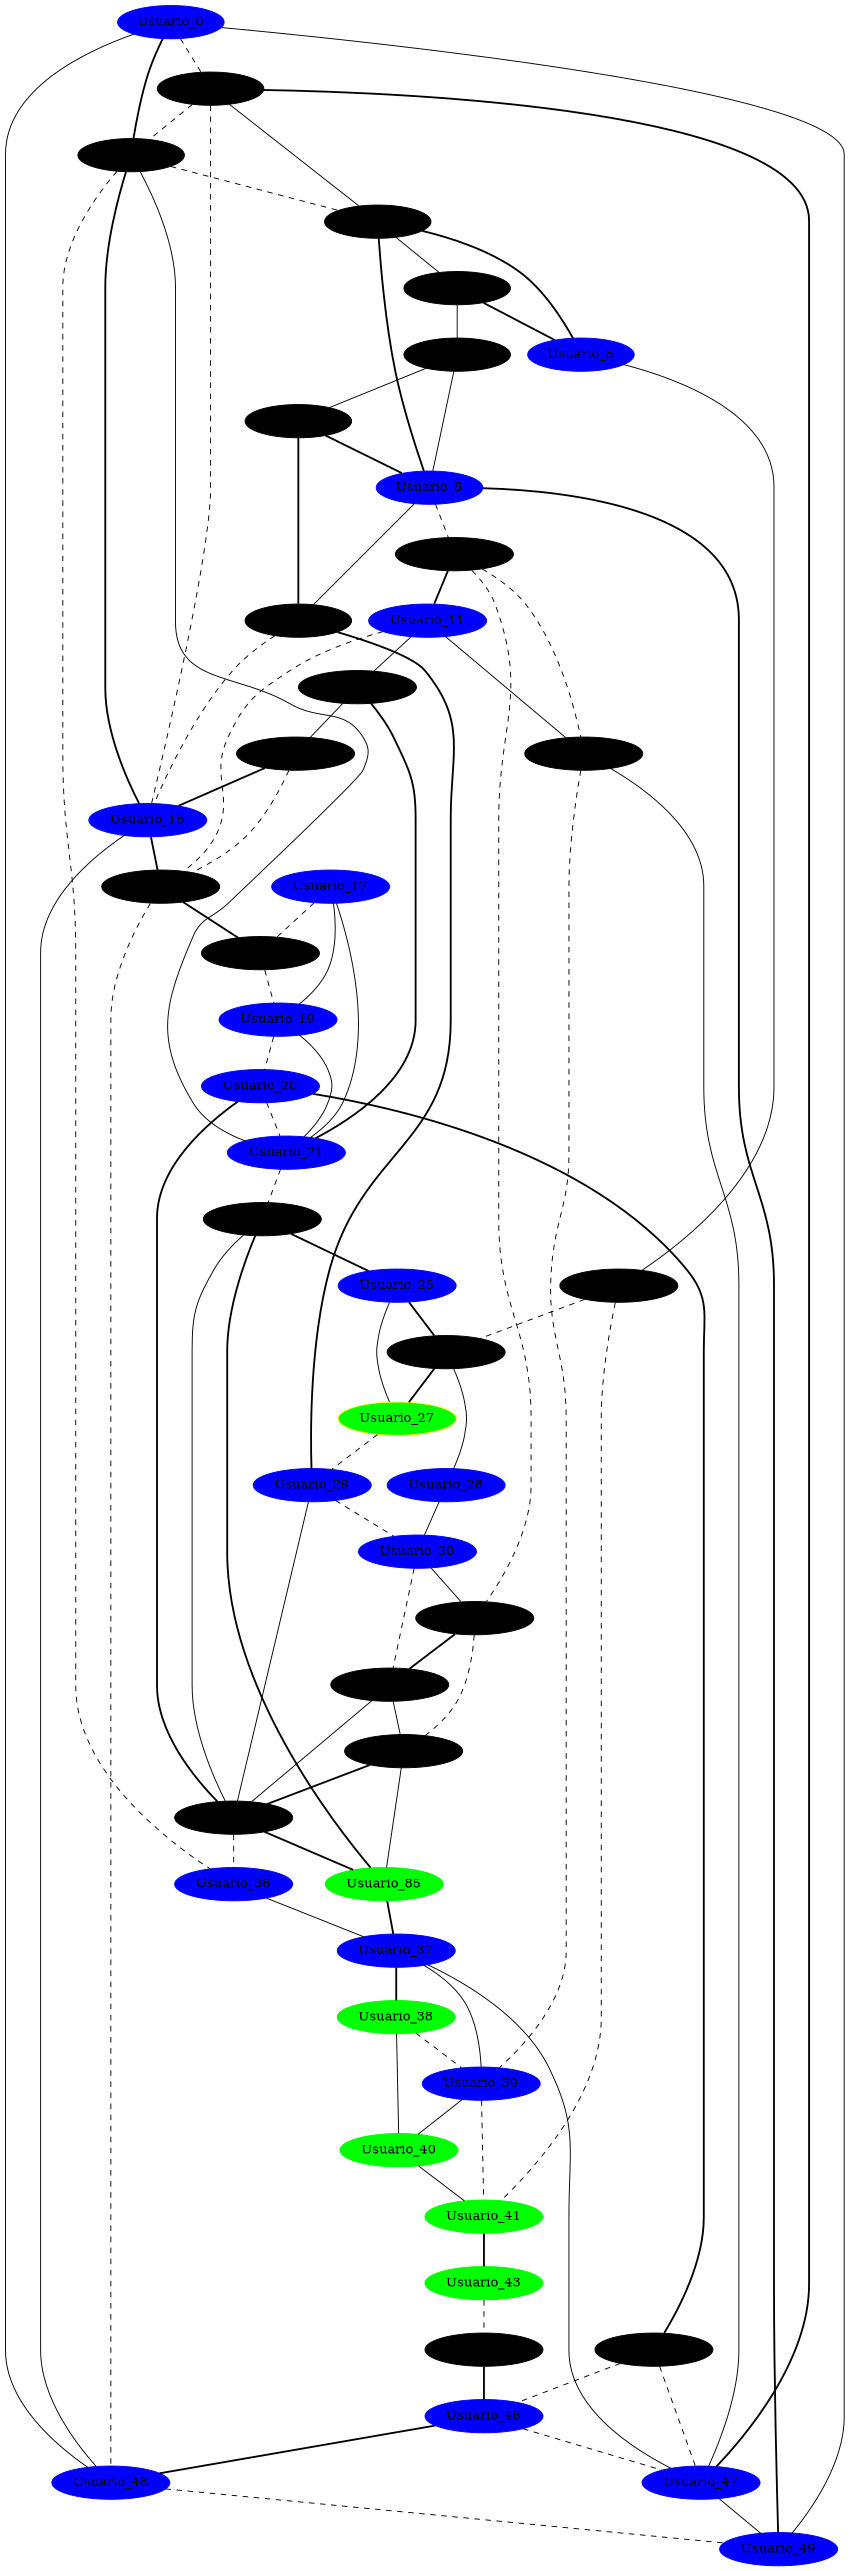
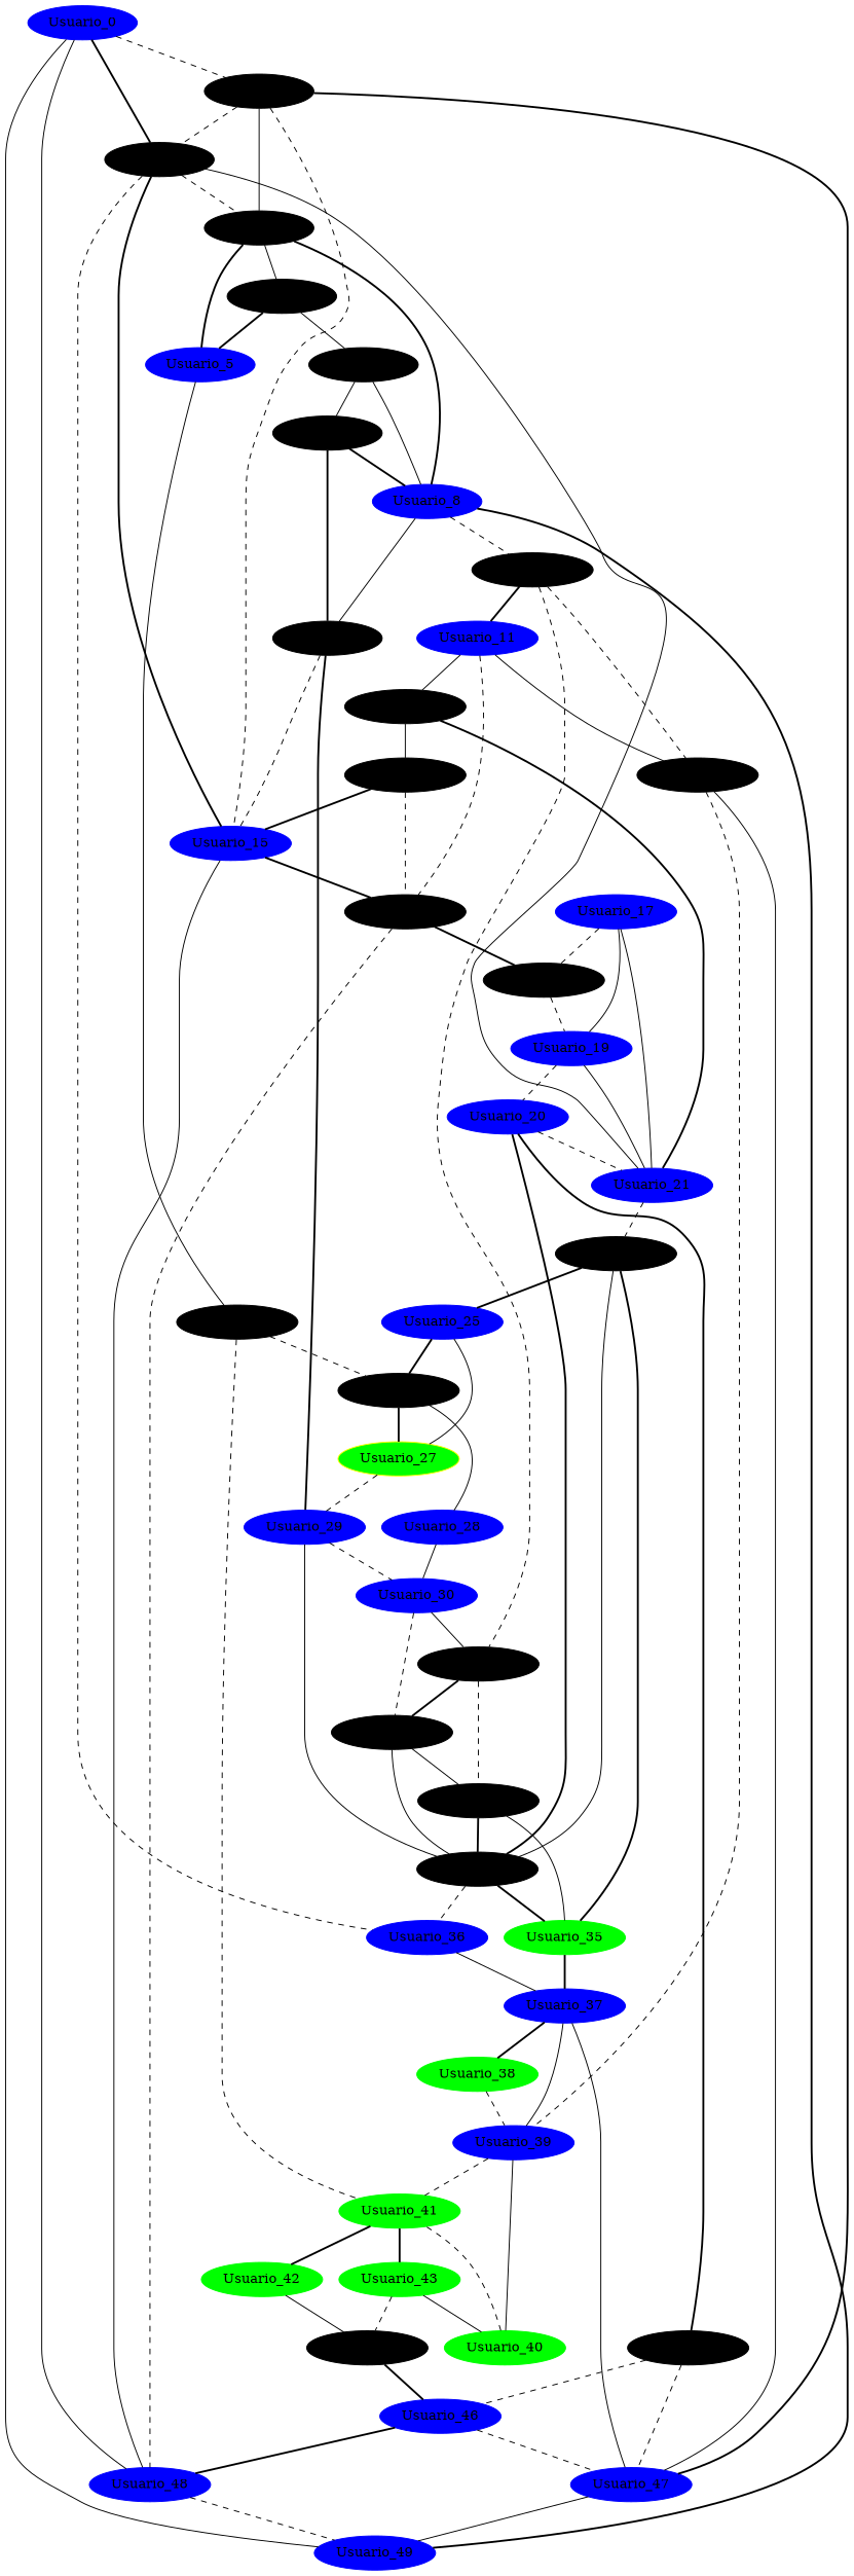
  graph {
    node [color=black style=filled]
    edge [style=solid]
    n1 [color=blue label=Usuario_0]
    n2 [label=Usuario_1]
    n3 [label=Usuario_2]
    n4 [color=blue label=Usuario_48]
    n5 [color=blue label=Usuario_49]
    n6 [label=Usuario_3]
    n7 [color=blue label=Usuario_15]
    n8 [color=blue label=Usuario_47]
    n9 [color=blue label=Usuario_21]
    n10 [color=blue label=Usuario_36]
    n11 [label=Usuario_4]
    n12 [color=blue label=Usuario_5]
    n13 [color=blue label=Usuario_8]
    n14 [label=Usuario_16]
    n15 [label=Usuario_23]
    n16 [color=blue label=Usuario_37]
    n17 [label=Usuario_6]
    n18 [label=Usuario_24]
    n19 [label=Usuario_9]
    n20 [label=Usuario_10]
    n21 [label=Usuario_7]
    n22 [label=Usuario_26]
    n23 [color=green label=Usuario_41]
    n24 [color=blue label=Usuario_29]
    n25 [color=blue label=Usuario_11]
    n26 [label=Usuario_12]
    n27 [label=Usuario_31]
    n28 [label=Usuario_34]
    n29 [color=blue label=Usuario_30]
    n30 [label=Usuario_13]
    n31 [color=blue label=Usuario_39]
    n32 [label=Usuario_32]
    n33 [label=Usuario_33]
    n34 [label=Usuario_14]
    n35 [label=Usuario_18]
    n36 [color=green label=Usuario_40]
    n37 [color=blue label=Usuario_19]
    n38 [color=blue label=Usuario_17]
    n39 [color=blue label=Usuario_20]
    n40 [label=Usuario_45]
-   n41 [color=green label=Usuario_85]
+   n41 [color=green label=Usuario_35]
    n42 [color=blue label=Usuario_46]
    n43 [color=blue label=Usuario_25]
    n44 [color=yellow fillcolor=green label=Usuario_27]
    n45 [color=blue label=Usuario_28]
+   n46 [color=green label=Usuario_42]
    n47 [color=green label=Usuario_43]
    n48 [color=green label=Usuario_38]
    n49 [label=Usuario_44]
    n1 -- n2 [style=dashed]
    n1 -- n3 [style=bold]
    n1 -- n4
    n1 -- n5
    n2 -- n3 [style=dashed]
    n2 -- n6
    n2 -- n7 [style=dashed]
    n2 -- n8 [style=bold]
    n3 -- n6 [style=dashed]
    n3 -- n7 [style=bold]
    n3 -- n9
    n3 -- n10 [style=dashed]
    n4 -- n5 [style=dashed]
    n6 -- n11
    n6 -- n12 [style=bold]
    n6 -- n13 [style=bold]
    n7 -- n4
    n7 -- n14 [style=bold]
    n8 -- n5
    n9 -- n15 [style=dashed]
    n10 -- n16
    n11 -- n12 [style=bold]
    n11 -- n17
    n12 -- n18
    n13 -- n5 [style=bold]
    n13 -- n19
    n13 -- n20 [style=dashed]
    n14 -- n4 [style=dashed]
    n14 -- n35 [style=bold]
    n15 -- n28
    n15 -- n41 [style=bold]
    n15 -- n43 [style=bold]
    n16 -- n8
    n16 -- n31
    n16 -- n48 [style=bold]
    n17 -- n13
    n17 -- n21
    n18 -- n22 [style=dashed]
    n18 -- n23 [style=dashed]
    n19 -- n7 [style=dashed]
    n19 -- n24 [style=bold]
    n20 -- n25 [style=bold]
    n20 -- n26 [style=dashed]
    n20 -- n27 [style=dashed]
    n21 -- n13 [style=bold]
    n21 -- n19 [style=bold]
    n22 -- n44 [style=bold]
    n22 -- n45
+   n23 -- n46 [style=bold]
    n23 -- n47 [style=bold]
    n24 -- n28
    n24 -- n29 [style=dashed]
    n25 -- n14 [style=dashed]
    n25 -- n26
    n25 -- n30
    n26 -- n8
    n26 -- n31 [style=dashed]
    n27 -- n32 [style=bold]
    n27 -- n33 [style=dashed]
    n28 -- n10 [style=dashed]
    n28 -- n41 [style=bold]
    n29 -- n27
    n29 -- n32 [style=dashed]
    n30 -- n9 [style=bold]
    n30 -- n34
    n31 -- n23 [style=dashed]
    n31 -- n36
    n32 -- n28
    n32 -- n33
    n33 -- n28 [style=bold]
    n33 -- n41
    n34 -- n7 [style=bold]
    n34 -- n14 [style=dashed]
    n35 -- n37 [style=dashed]
-   n36 -- n23
+   n36 -- n23 [style=dashed]
    n37 -- n9
    n37 -- n39 [style=dashed]
    n38 -- n9
    n38 -- n35 [style=dashed]
    n38 -- n37
    n39 -- n9 [style=dashed]
    n39 -- n28 [style=bold]
    n39 -- n40 [style=bold]
    n40 -- n8 [style=dashed]
    n40 -- n42 [style=dashed]
    n41 -- n16 [style=bold]
    n42 -- n4 [style=bold]
    n42 -- n8 [style=dashed]
    n43 -- n22 [style=bold]
    n43 -- n44
    n44 -- n24 [style=dashed]
    n45 -- n29
+   n46 -- n49
    n47 -- n49 [style=dashed]
    n48 -- n31 [style=dashed]
-   n48 -- n36
+   n47 -- n36
    n49 -- n42 [style=bold]
  }
